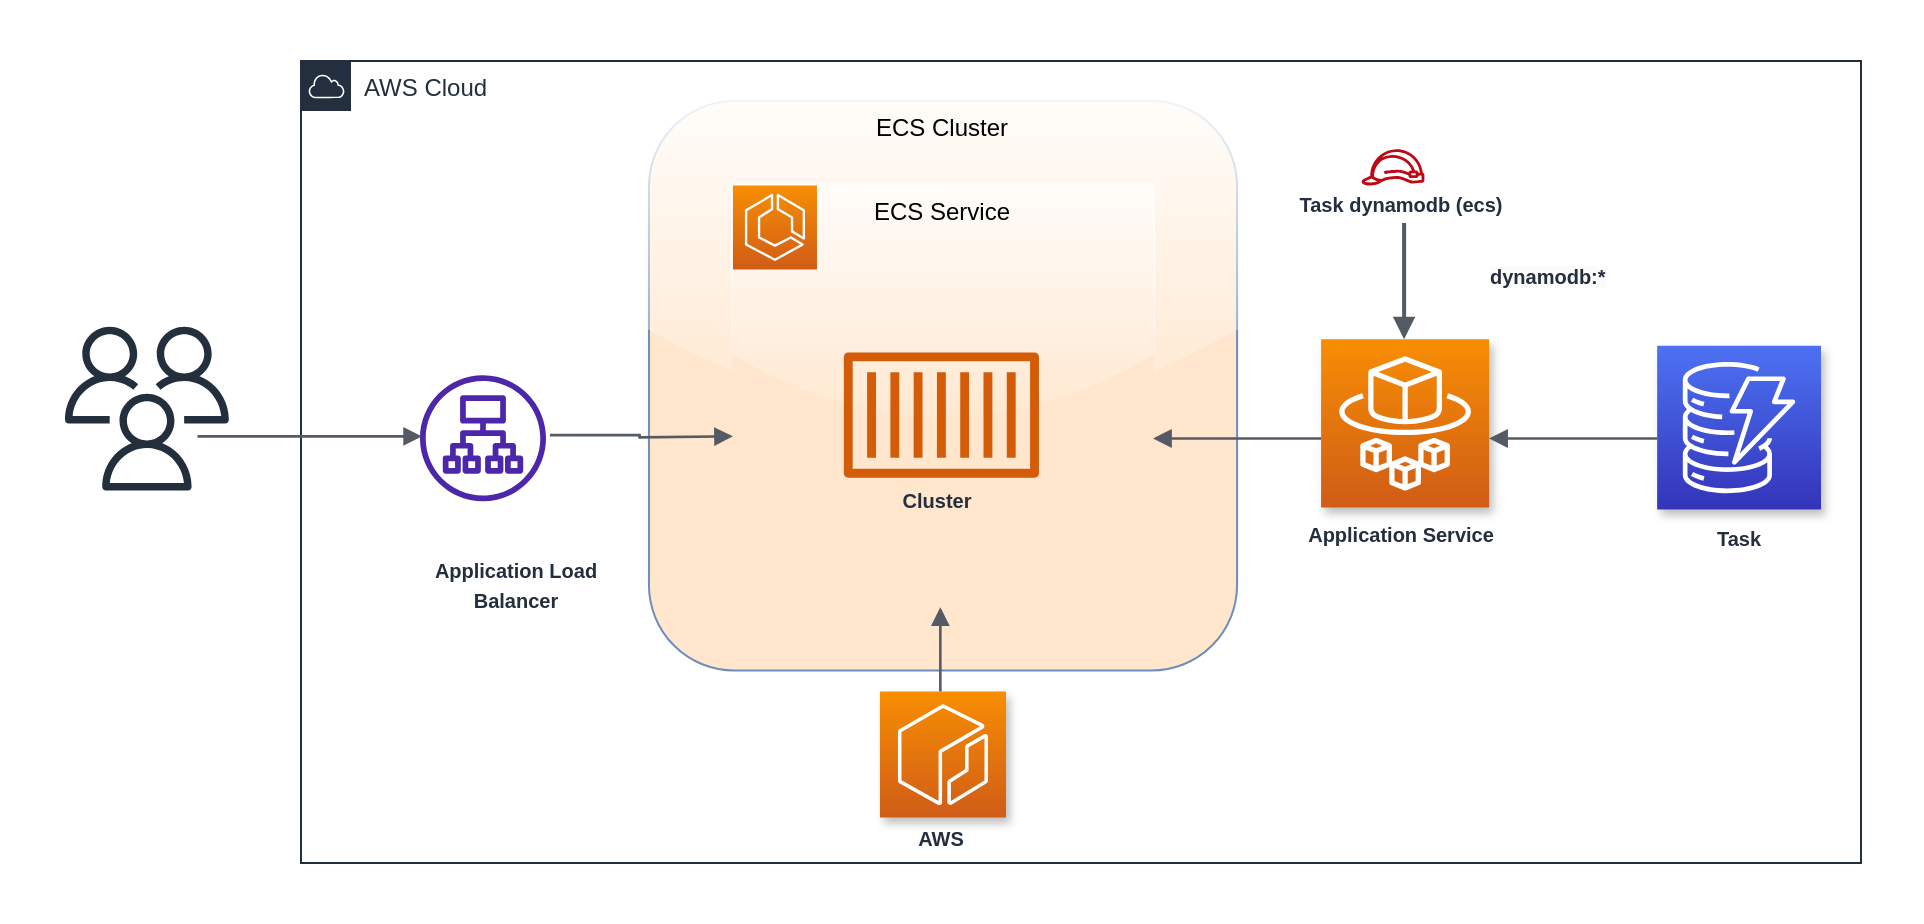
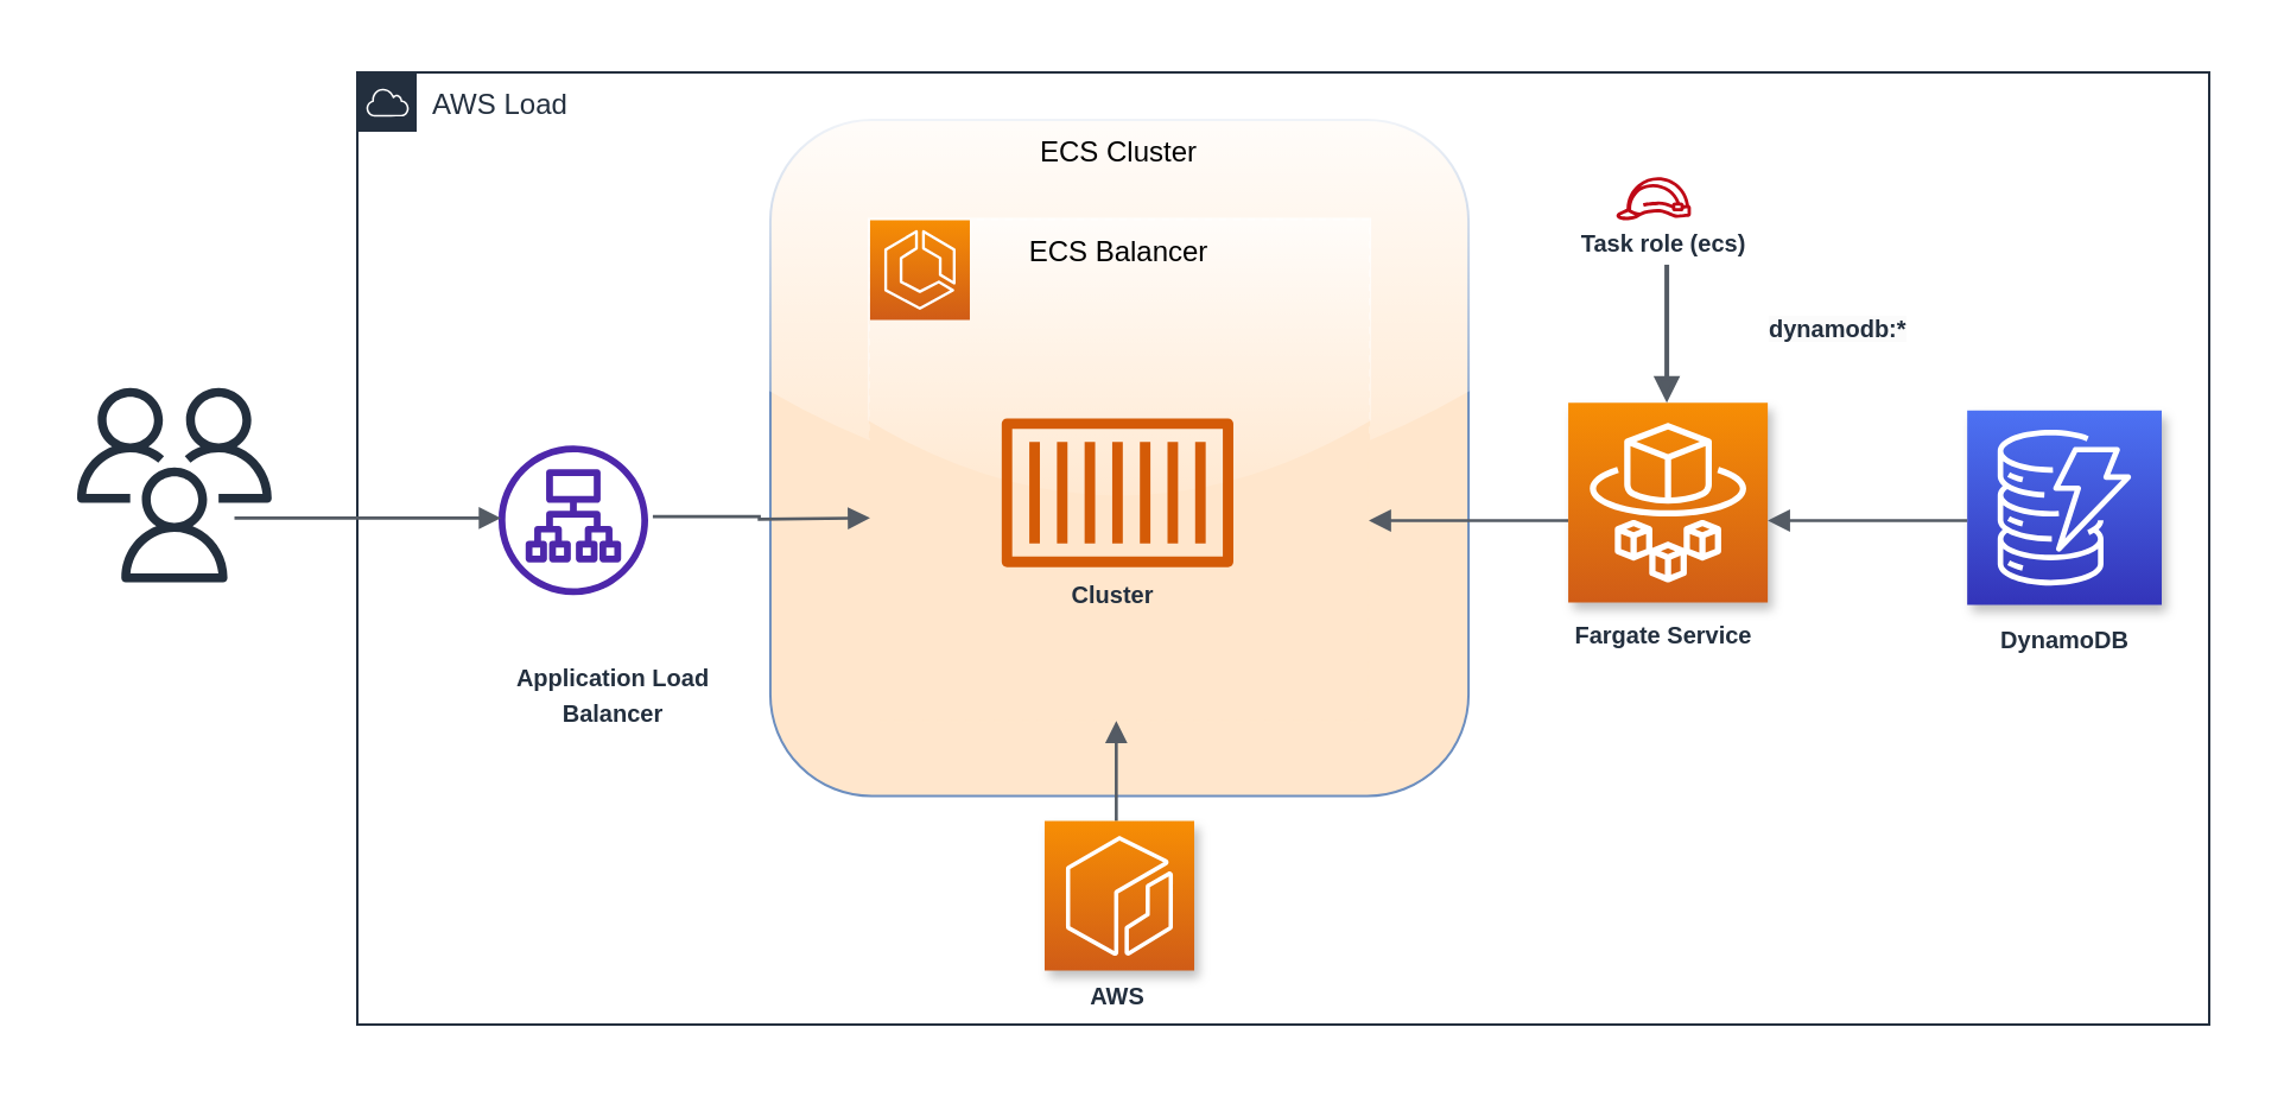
  <mxCell id="0" />
  <mxCell id="1" parent="0" />
  <mxCell id="2" value="" style="group" parent="1" vertex="1" connectable="0"><mxGeometry x="20" y="20" width="920" height="420" as="geometry" /></mxCell>
  <mxCell id="3" value="" style="group;fillColor=default;fillStyle=auto;spacingTop=0;verticalAlign=middle;labelPosition=center;verticalLabelPosition=middle;align=center;labelBorderColor=none;labelBackgroundColor=none;rounded=0;glass=0;shadow=0;strokeWidth=1;container=0;" parent="2" vertex="1" connectable="0"><mxGeometry width="920" height="420" as="geometry" /></mxCell>
- <mxCell id="4" value="AWS Cloud" style="points=[[0,0],[0.25,0],[0.5,0],[0.75,0],[1,0],[1,0.25],[1,0.5],[1,0.75],[1,1],[0.75,1],[0.5,1],[0.25,1],[0,1],[0,0.75],[0,0.5],[0,0.25]];outlineConnect=0;gradientColor=none;html=1;whiteSpace=wrap;fontSize=12;fontStyle=0;container=0;pointerEvents=0;collapsible=0;recursiveResize=0;shape=mxgraph.aws4.group;grIcon=mxgraph.aws4.group_aws_cloud;strokeColor=#232F3E;fillColor=none;verticalAlign=top;align=left;spacingLeft=30;fontColor=#232F3E;dashed=0;rounded=0;shadow=0;glass=1;sketch=0;fillStyle=auto;strokeWidth=1;" parent="2" vertex="1"><mxGeometry x="130" y="10" width="780" height="401" as="geometry" /></mxCell>
+ <mxCell id="4" value="AWS Load" style="points=[[0,0],[0.25,0],[0.5,0],[0.75,0],[1,0],[1,0.25],[1,0.5],[1,0.75],[1,1],[0.75,1],[0.5,1],[0.25,1],[0,1],[0,0.75],[0,0.5],[0,0.25]];outlineConnect=0;gradientColor=none;html=1;whiteSpace=wrap;fontSize=12;fontStyle=0;container=0;pointerEvents=0;collapsible=0;recursiveResize=0;shape=mxgraph.aws4.group;grIcon=mxgraph.aws4.group_aws_cloud;strokeColor=#232F3E;fillColor=none;verticalAlign=top;align=left;spacingLeft=30;fontColor=#232F3E;dashed=0;rounded=0;shadow=0;glass=1;sketch=0;fillStyle=auto;strokeWidth=1;" parent="2" vertex="1"><mxGeometry x="130" y="10" width="780" height="401" as="geometry" /></mxCell>
  <mxCell id="5" value="ECS Cluster" style="fillColor=#ffe6cc;strokeColor=#6c8ebf;verticalAlign=top;fontStyle=0;shadow=0;glass=1;rounded=1;strokeWidth=1;container=0;" parent="2" vertex="1"><mxGeometry x="303.967" y="30" width="294.067" height="284.754" as="geometry" /></mxCell>
- <mxCell id="6" value="ECS Service" style="fillColor=#ffe6cc;strokeColor=#FFE6CC;dashed=1;verticalAlign=top;fontStyle=0;rounded=0;glass=1;shadow=0;fillStyle=auto;gradientColor=none;container=0;" parent="2" vertex="1"><mxGeometry x="345.976" y="72.186" width="210.048" height="210.929" as="geometry" /></mxCell>
+ <mxCell id="6" value="ECS Balancer" style="fillColor=#ffe6cc;strokeColor=#FFE6CC;dashed=1;verticalAlign=top;fontStyle=0;rounded=0;glass=1;shadow=0;fillStyle=auto;gradientColor=none;container=0;" parent="2" vertex="1"><mxGeometry x="345.976" y="72.186" width="210.048" height="210.929" as="geometry" /></mxCell>
  <mxCell id="7" value="" style="points=[[0,0,0],[0.25,0,0],[0.5,0,0],[0.75,0,0],[1,0,0],[0,1,0],[0.25,1,0],[0.5,1,0],[0.75,1,0],[1,1,0],[0,0.25,0],[0,0.5,0],[0,0.75,0],[1,0.25,0],[1,0.5,0],[1,0.75,0]];outlineConnect=0;fontColor=#232F3E;gradientColor=#F78E04;gradientDirection=north;fillColor=#D05C17;strokeColor=#ffffff;dashed=0;verticalLabelPosition=bottom;verticalAlign=top;align=center;html=1;fontSize=12;fontStyle=0;aspect=fixed;shape=mxgraph.aws4.resourceIcon;resIcon=mxgraph.aws4.ecs;shadow=0;container=0;" parent="2" vertex="1"><mxGeometry x="345.976" y="72.186" width="42.01" height="42.01" as="geometry" /></mxCell>
  <mxCell id="8" value="" style="sketch=0;outlineConnect=0;fontColor=#232F3E;gradientColor=none;fillColor=#D45B07;strokeColor=none;dashed=0;verticalLabelPosition=bottom;verticalAlign=top;align=center;html=1;fontSize=12;fontStyle=0;aspect=fixed;pointerEvents=1;shape=mxgraph.aws4.container_1;rounded=0;shadow=0;glass=1;fillStyle=auto;strokeWidth=1;container=0;" parent="2" vertex="1"><mxGeometry x="401.408" y="155.503" width="97.567" height="63.014" as="geometry" /></mxCell>
  <mxCell id="9" value="&lt;span style=&quot;color: rgb(35, 47, 62); font-size: 10px; font-weight: 700;&quot;&gt;Cluster&lt;/span&gt;" style="text;html=1;align=center;verticalAlign=middle;resizable=0;points=[];autosize=1;strokeColor=none;fillColor=none;container=0;" parent="2" vertex="1"><mxGeometry x="413.433" y="214.563" width="70" height="30" as="geometry" /></mxCell>
  <mxCell id="10" value="" style="edgeStyle=orthogonalEdgeStyle;html=1;endArrow=block;elbow=vertical;startArrow=none;endFill=1;strokeColor=#545B64;rounded=0;exitX=1.031;exitY=0.475;exitDx=0;exitDy=0;exitPerimeter=0;strokeWidth=1.3;" parent="2" source="11" edge="1"><mxGeometry width="100" relative="1" as="geometry"><mxPoint x="261.957" y="197.689" as="sourcePoint" /><mxPoint x="345.976" y="197.689" as="targetPoint" /></mxGeometry></mxCell>
  <mxCell id="11" value="" style="sketch=0;outlineConnect=0;fontColor=#232F3E;gradientColor=none;fillColor=#4D27AA;strokeColor=none;dashed=0;verticalLabelPosition=bottom;verticalAlign=top;align=center;html=1;fontSize=12;fontStyle=0;aspect=fixed;pointerEvents=1;shape=mxgraph.aws4.application_load_balancer;rounded=0;shadow=0;glass=1;fillStyle=auto;strokeWidth=1;container=0;" parent="2" vertex="1"><mxGeometry x="189.49" y="167.104" width="63.014" height="63.014" as="geometry" /></mxCell>
  <mxCell id="12" value="&lt;span style=&quot;color: rgb(35, 47, 62); font-size: 10px; font-weight: 700;&quot;&gt;Application Load Balancer&lt;/span&gt;" style="text;html=1;strokeColor=none;fillColor=none;align=center;verticalAlign=middle;whiteSpace=wrap;rounded=0;shadow=0;glass=1;sketch=0;fillStyle=auto;strokeWidth=1;container=0;" parent="2" vertex="1"><mxGeometry x="189.787" y="256.437" width="95.572" height="31.639" as="geometry" /></mxCell>
  <mxCell id="13" value="" style="edgeStyle=orthogonalEdgeStyle;html=1;endArrow=block;elbow=vertical;startArrow=none;endFill=1;strokeColor=#545B64;rounded=0;strokeWidth=1.3;" parent="2" edge="1"><mxGeometry width="100" relative="1" as="geometry"><mxPoint x="449.666" y="325.301" as="sourcePoint" /><mxPoint x="449.666" y="283.115" as="targetPoint" /></mxGeometry></mxCell>
  <mxCell id="14" value="" style="sketch=0;points=[[0,0,0],[0.25,0,0],[0.5,0,0],[0.75,0,0],[1,0,0],[0,1,0],[0.25,1,0],[0.5,1,0],[0.75,1,0],[1,1,0],[0,0.25,0],[0,0.5,0],[0,0.75,0],[1,0.25,0],[1,0.5,0],[1,0.75,0]];outlineConnect=0;fontColor=#232F3E;gradientColor=#F78E04;gradientDirection=north;fillColor=#D05C17;strokeColor=#ffffff;dashed=0;verticalLabelPosition=bottom;verticalAlign=top;align=center;html=1;fontSize=12;fontStyle=0;aspect=fixed;shape=mxgraph.aws4.resourceIcon;resIcon=mxgraph.aws4.ecr;shadow=1;container=0;" parent="2" vertex="1"><mxGeometry x="419.493" y="325.301" width="63.014" height="63.014" as="geometry" /></mxCell>
  <mxCell id="15" value="&lt;span style=&quot;color: rgb(35, 47, 62); font-size: 10px; font-weight: 700;&quot;&gt;AWS&lt;/span&gt;" style="text;html=1;align=center;verticalAlign=middle;resizable=0;points=[];autosize=1;strokeColor=none;fillColor=none;container=0;" parent="2" vertex="1"><mxGeometry x="429.995" y="384.361" width="40" height="30" as="geometry" /></mxCell>
  <mxCell id="16" value="" style="edgeStyle=orthogonalEdgeStyle;html=1;endArrow=none;elbow=vertical;startArrow=block;startFill=1;strokeColor=#545B64;rounded=0;strokeWidth=1.3;" parent="2" edge="1"><mxGeometry width="100" relative="1" as="geometry"><mxPoint x="556.024" y="198.743" as="sourcePoint" /><mxPoint x="640.043" y="198.743" as="targetPoint" /></mxGeometry></mxCell>
  <mxCell id="17" value="" style="sketch=0;points=[[0,0,0],[0.25,0,0],[0.5,0,0],[0.75,0,0],[1,0,0],[0,1,0],[0.25,1,0],[0.5,1,0],[0.75,1,0],[1,1,0],[0,0.25,0],[0,0.5,0],[0,0.75,0],[1,0.25,0],[1,0.5,0],[1,0.75,0]];outlineConnect=0;fontColor=#232F3E;gradientColor=#F78E04;gradientDirection=north;fillColor=#D05C17;strokeColor=#ffffff;dashed=0;verticalLabelPosition=bottom;verticalAlign=top;align=center;html=1;fontSize=12;fontStyle=0;aspect=fixed;shape=mxgraph.aws4.resourceIcon;resIcon=mxgraph.aws4.fargate;rounded=0;shadow=1;glass=1;fillStyle=auto;strokeWidth=1;container=0;" parent="2" vertex="1"><mxGeometry x="640.043" y="149.175" width="84.019" height="84.019" as="geometry" /></mxCell>
- <mxCell id="18" value="&lt;span style=&quot;color: rgb(35, 47, 62); font-size: 10px; font-weight: 700;&quot;&gt;Application Service&lt;/span&gt;" style="text;html=1;align=center;verticalAlign=middle;resizable=0;points=[];autosize=1;strokeColor=none;fillColor=none;container=0;" parent="2" vertex="1"><mxGeometry x="629.541" y="232.492" width="100" height="30" as="geometry" /></mxCell>
+ <mxCell id="18" value="&lt;span style=&quot;color: rgb(35, 47, 62); font-size: 10px; font-weight: 700;&quot;&gt;Fargate Service&lt;/span&gt;" style="text;html=1;align=center;verticalAlign=middle;resizable=0;points=[];autosize=1;strokeColor=none;fillColor=none;container=0;" parent="2" vertex="1"><mxGeometry x="629.541" y="232.492" width="100" height="30" as="geometry" /></mxCell>
  <mxCell id="19" value="" style="edgeStyle=orthogonalEdgeStyle;html=1;endArrow=block;elbow=vertical;startArrow=none;endFill=1;strokeColor=#545B64;rounded=0;strokeWidth=1.3;" parent="2" edge="1"><mxGeometry width="100" relative="1" as="geometry"><mxPoint x="78.251" y="197.689" as="sourcePoint" /><mxPoint x="190.541" y="197.689" as="targetPoint" /></mxGeometry></mxCell>
  <mxCell id="20" value="" style="sketch=0;outlineConnect=0;fontColor=#232F3E;gradientColor=none;fillColor=#232F3D;strokeColor=none;dashed=0;verticalLabelPosition=bottom;verticalAlign=top;align=center;html=1;fontSize=12;fontStyle=0;aspect=fixed;pointerEvents=1;shape=mxgraph.aws4.users;container=0;" parent="2" vertex="1"><mxGeometry x="12" y="142.847" width="81.919" height="81.919" as="geometry" /></mxCell>
  <mxCell id="21" value="" style="sketch=0;points=[[0,0,0],[0.25,0,0],[0.5,0,0],[0.75,0,0],[1,0,0],[0,1,0],[0.25,1,0],[0.5,1,0],[0.75,1,0],[1,1,0],[0,0.25,0],[0,0.5,0],[0,0.75,0],[1,0.25,0],[1,0.5,0],[1,0.75,0]];outlineConnect=0;fontColor=#232F3E;gradientColor=#4D72F3;gradientDirection=north;fillColor=#3334B9;strokeColor=#ffffff;dashed=0;verticalLabelPosition=bottom;verticalAlign=top;align=center;html=1;fontSize=12;fontStyle=0;aspect=fixed;shape=mxgraph.aws4.resourceIcon;resIcon=mxgraph.aws4.dynamodb;rounded=0;shadow=1;glass=1;fillStyle=auto;strokeWidth=1;container=0;" parent="2" vertex="1"><mxGeometry x="808.081" y="152.339" width="81.919" height="81.919" as="geometry" /></mxCell>
- <mxCell id="22" value="&lt;span style=&quot;color: rgb(35, 47, 62); font-size: 10px; font-weight: 700;&quot;&gt;Task&lt;/span&gt;" style="text;html=1;align=center;verticalAlign=middle;resizable=0;points=[];autosize=1;strokeColor=none;fillColor=none;container=0;" parent="2" vertex="1"><mxGeometry x="808.78" y="233.546" width="80" height="30" as="geometry" /></mxCell>
+ <mxCell id="22" value="&lt;span style=&quot;color: rgb(35, 47, 62); font-size: 10px; font-weight: 700;&quot;&gt;DynamoDB&lt;/span&gt;" style="text;html=1;align=center;verticalAlign=middle;resizable=0;points=[];autosize=1;strokeColor=none;fillColor=none;container=0;" parent="2" vertex="1"><mxGeometry x="808.78" y="233.546" width="80" height="30" as="geometry" /></mxCell>
  <mxCell id="23" value="" style="edgeStyle=orthogonalEdgeStyle;html=1;endArrow=none;elbow=vertical;startArrow=block;startFill=1;strokeColor=#545B64;rounded=0;strokeWidth=1.3;" parent="2" edge="1"><mxGeometry width="100" relative="1" as="geometry"><mxPoint x="724.062" y="198.743" as="sourcePoint" /><mxPoint x="808.081" y="198.743" as="targetPoint" /></mxGeometry></mxCell>
  <mxCell id="24" value="" style="sketch=0;outlineConnect=0;fontColor=#232F3E;gradientColor=none;fillColor=#BF0816;strokeColor=none;dashed=0;verticalLabelPosition=bottom;verticalAlign=top;align=center;html=1;fontSize=12;fontStyle=0;aspect=fixed;pointerEvents=1;shape=mxgraph.aws4.role;" parent="2" vertex="1"><mxGeometry x="660" y="54.12" width="32" height="18.07" as="geometry" /></mxCell>
- <mxCell id="25" value="&lt;span style=&quot;color: rgb(35, 47, 62); font-size: 10px; font-weight: 700;&quot;&gt;Task dynamodb (ecs)&lt;/span&gt;" style="text;html=1;align=center;verticalAlign=middle;resizable=0;points=[];autosize=1;strokeColor=none;fillColor=none;container=0;" parent="2" vertex="1"><mxGeometry x="635.0" y="67.183" width="90" height="30" as="geometry" /></mxCell>
+ <mxCell id="25" value="&lt;span style=&quot;color: rgb(35, 47, 62); font-size: 10px; font-weight: 700;&quot;&gt;Task role (ecs)&lt;/span&gt;" style="text;html=1;align=center;verticalAlign=middle;resizable=0;points=[];autosize=1;strokeColor=none;fillColor=none;container=0;" parent="2" vertex="1"><mxGeometry x="635.0" y="67.183" width="90" height="30" as="geometry" /></mxCell>
  <mxCell id="26" value="" style="edgeStyle=orthogonalEdgeStyle;html=1;endArrow=block;elbow=vertical;startArrow=none;endFill=1;strokeColor=#545B64;rounded=0;strokeWidth=2;" parent="2" edge="1"><mxGeometry width="100" relative="1" as="geometry"><mxPoint x="681.55" y="90.98" as="sourcePoint" /><mxPoint x="681.55" y="149.17" as="targetPoint" /></mxGeometry></mxCell>
  <mxCell id="27" value="&lt;span style=&quot;color: rgb(35, 47, 62); font-family: Helvetica; font-size: 10px; font-style: normal; font-variant-ligatures: normal; font-variant-caps: normal; font-weight: 700; letter-spacing: normal; orphans: 2; text-align: center; text-indent: 0px; text-transform: none; widows: 2; word-spacing: 0px; -webkit-text-stroke-width: 0px; background-color: rgb(251, 251, 251); text-decoration-thickness: initial; text-decoration-style: initial; text-decoration-color: initial; float: none; display: inline !important;&quot;&gt;dynamodb:*&lt;/span&gt;" style="text;whiteSpace=wrap;html=1;" parent="2" vertex="1"><mxGeometry x="723" y="103.85" width="70" height="27.15" as="geometry" /></mxCell>
